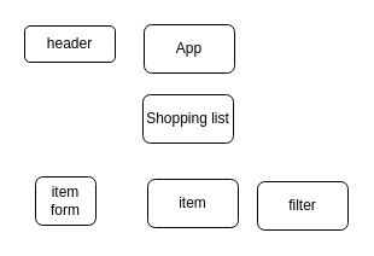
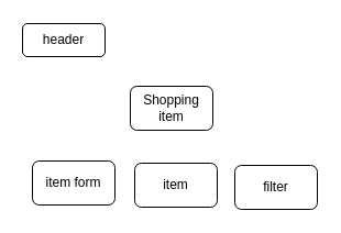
  <mxCell id="0" />
  <mxCell id="1" parent="0" />
- <mxCell id="2" value="App" style="rounded=1;whiteSpace=wrap;html=1;" vertex="1" parent="1"><mxGeometry x="119" y="20" width="75" height="40" as="geometry" /></mxCell>
  <mxCell id="3" value="header" style="rounded=1;whiteSpace=wrap;html=1;" vertex="1" parent="1"><mxGeometry x="20" y="21" width="75" height="30" as="geometry" /></mxCell>
- <mxCell id="4" value="Shopping list" style="rounded=1;whiteSpace=wrap;html=1;" vertex="1" parent="1"><mxGeometry x="118" y="78" width="75" height="40" as="geometry" /></mxCell>
- <mxCell id="5" value="item form" style="rounded=1;whiteSpace=wrap;html=1;" vertex="1" parent="1"><mxGeometry x="29" y="146" width="50" height="40" as="geometry" /></mxCell>
+ <mxCell id="4" value="Shopping item" style="rounded=1;whiteSpace=wrap;html=1;" vertex="1" parent="1"><mxGeometry x="118" y="78" width="75" height="40" as="geometry" /></mxCell>
+ <mxCell id="5" value="item form" style="rounded=1;whiteSpace=wrap;html=1;" vertex="1" parent="1"><mxGeometry x="29" y="146" width="75" height="40" as="geometry" /></mxCell>
  <mxCell id="6" value="filter" style="rounded=1;whiteSpace=wrap;html=1;" vertex="1" parent="1"><mxGeometry x="213" y="150" width="75" height="40" as="geometry" /></mxCell>
  <mxCell id="7" value="item" style="rounded=1;whiteSpace=wrap;html=1;" vertex="1" parent="1"><mxGeometry x="122" y="148" width="75" height="40" as="geometry" /></mxCell>
